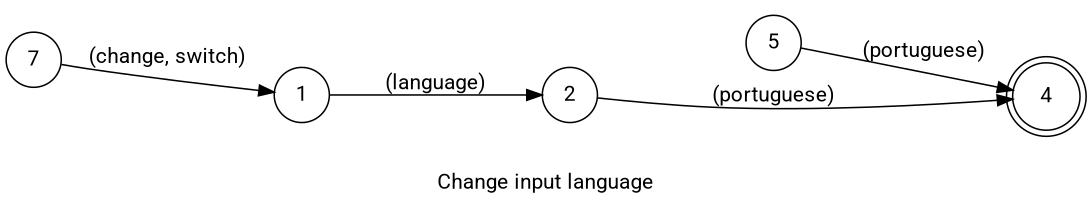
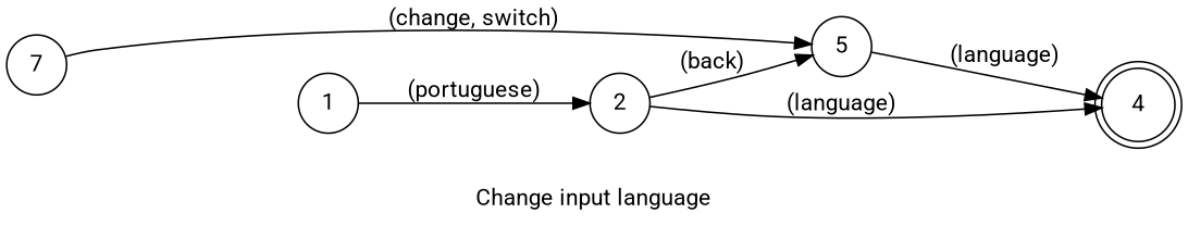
  digraph {
    desc="Changes input language to portuguese"
    examples="\n      change language to portuguese,\n      switch language to portuguese,\n      switch language to english,\n      switch language back to french\n    "
    fontname=Roboto
    label="Change input language"
    lang="en-US"
    langName=English
    rankdir=LR
    title="Change input language"
    node [fontname=Roboto shape=circle]
    edge [fontname=Roboto]
    2
    n2 [label=5]
    4 [shape=doublecircle]
    n4 [label=7]
    1
    subgraph sub_1 {
      2
      n2
    }
-   2 -> 4 [label="(portuguese)" sem=to]
-   n2 -> 4 [label="(portuguese)" sem=to]
-   n4 -> 1 [label="(change, switch)"]
-   1 -> 2 [label="(language)"]
+   2 -> n2 [label="(back)"]
+   2 -> 4 [label="(language)" sem=to]
+   n2 -> 4 [label="(language)" sem=to]
+   n4 -> n2 [label="(change, switch)"]
+   1 -> 2 [label="(portuguese)"]
  }
